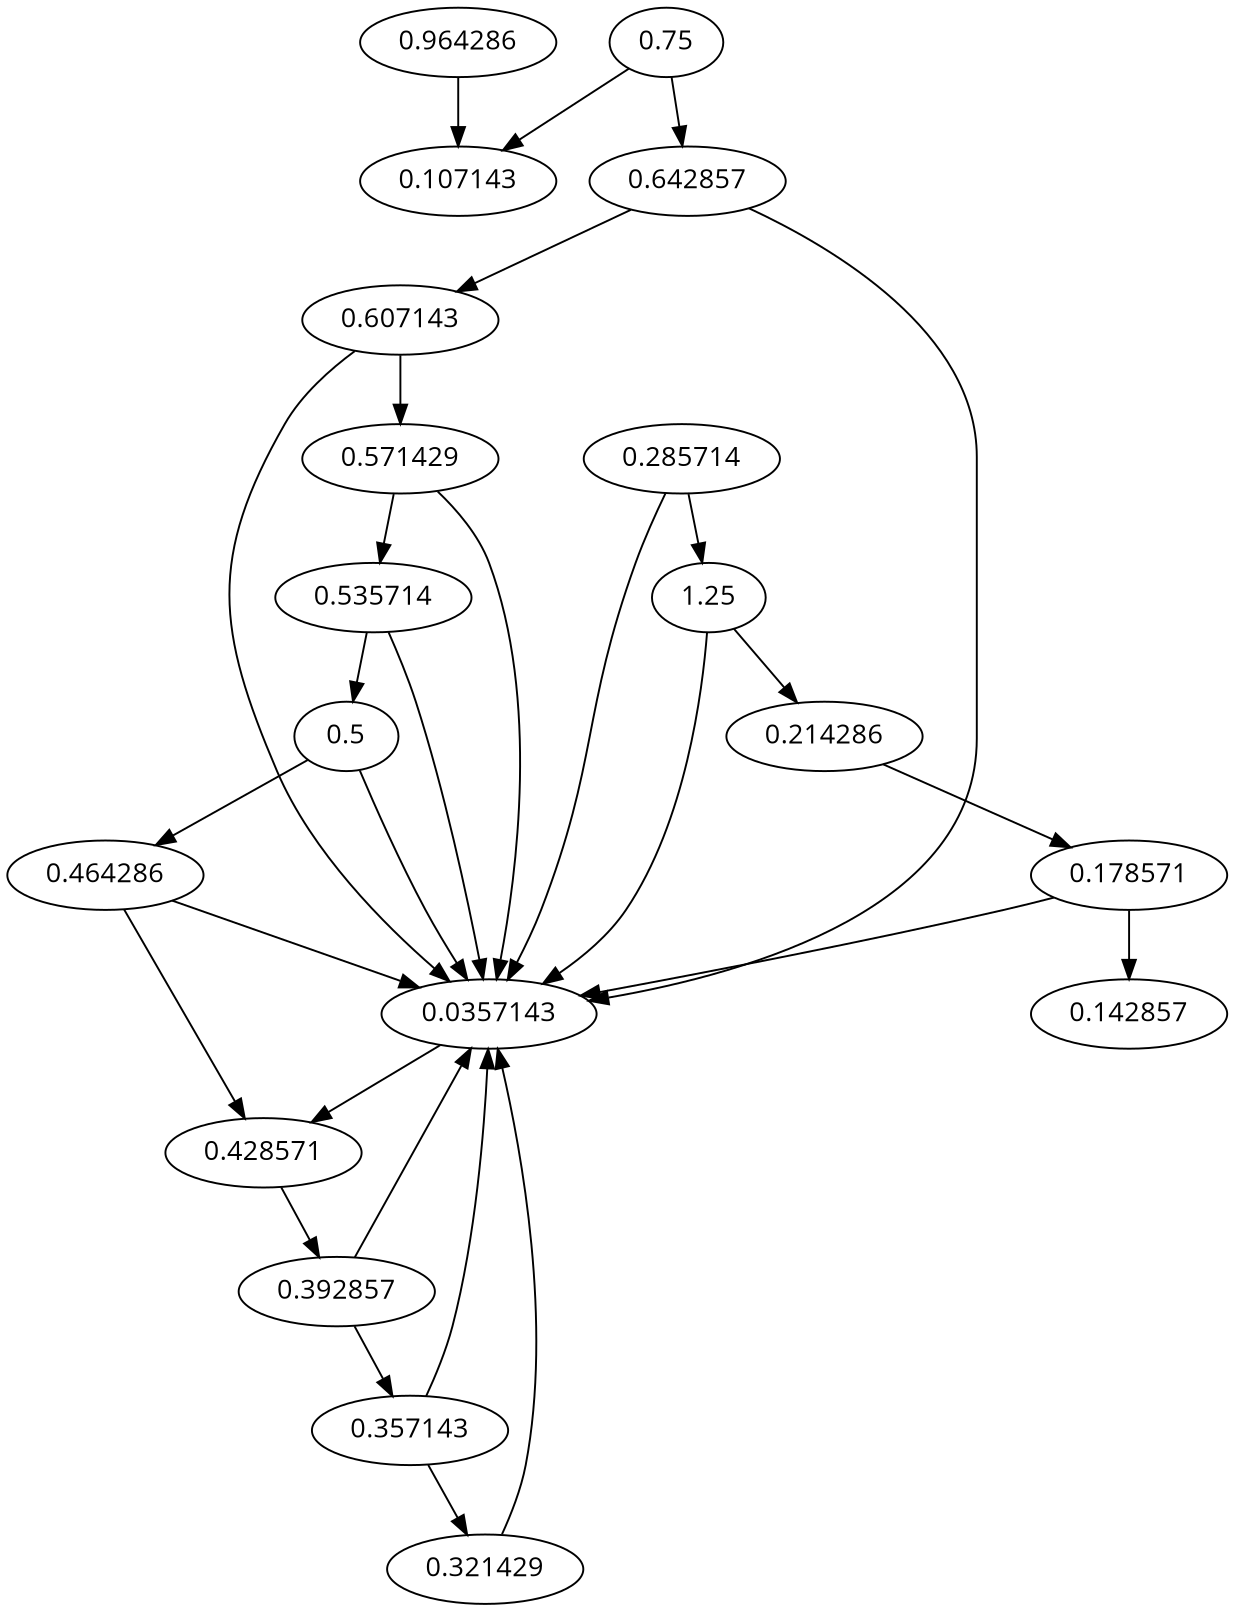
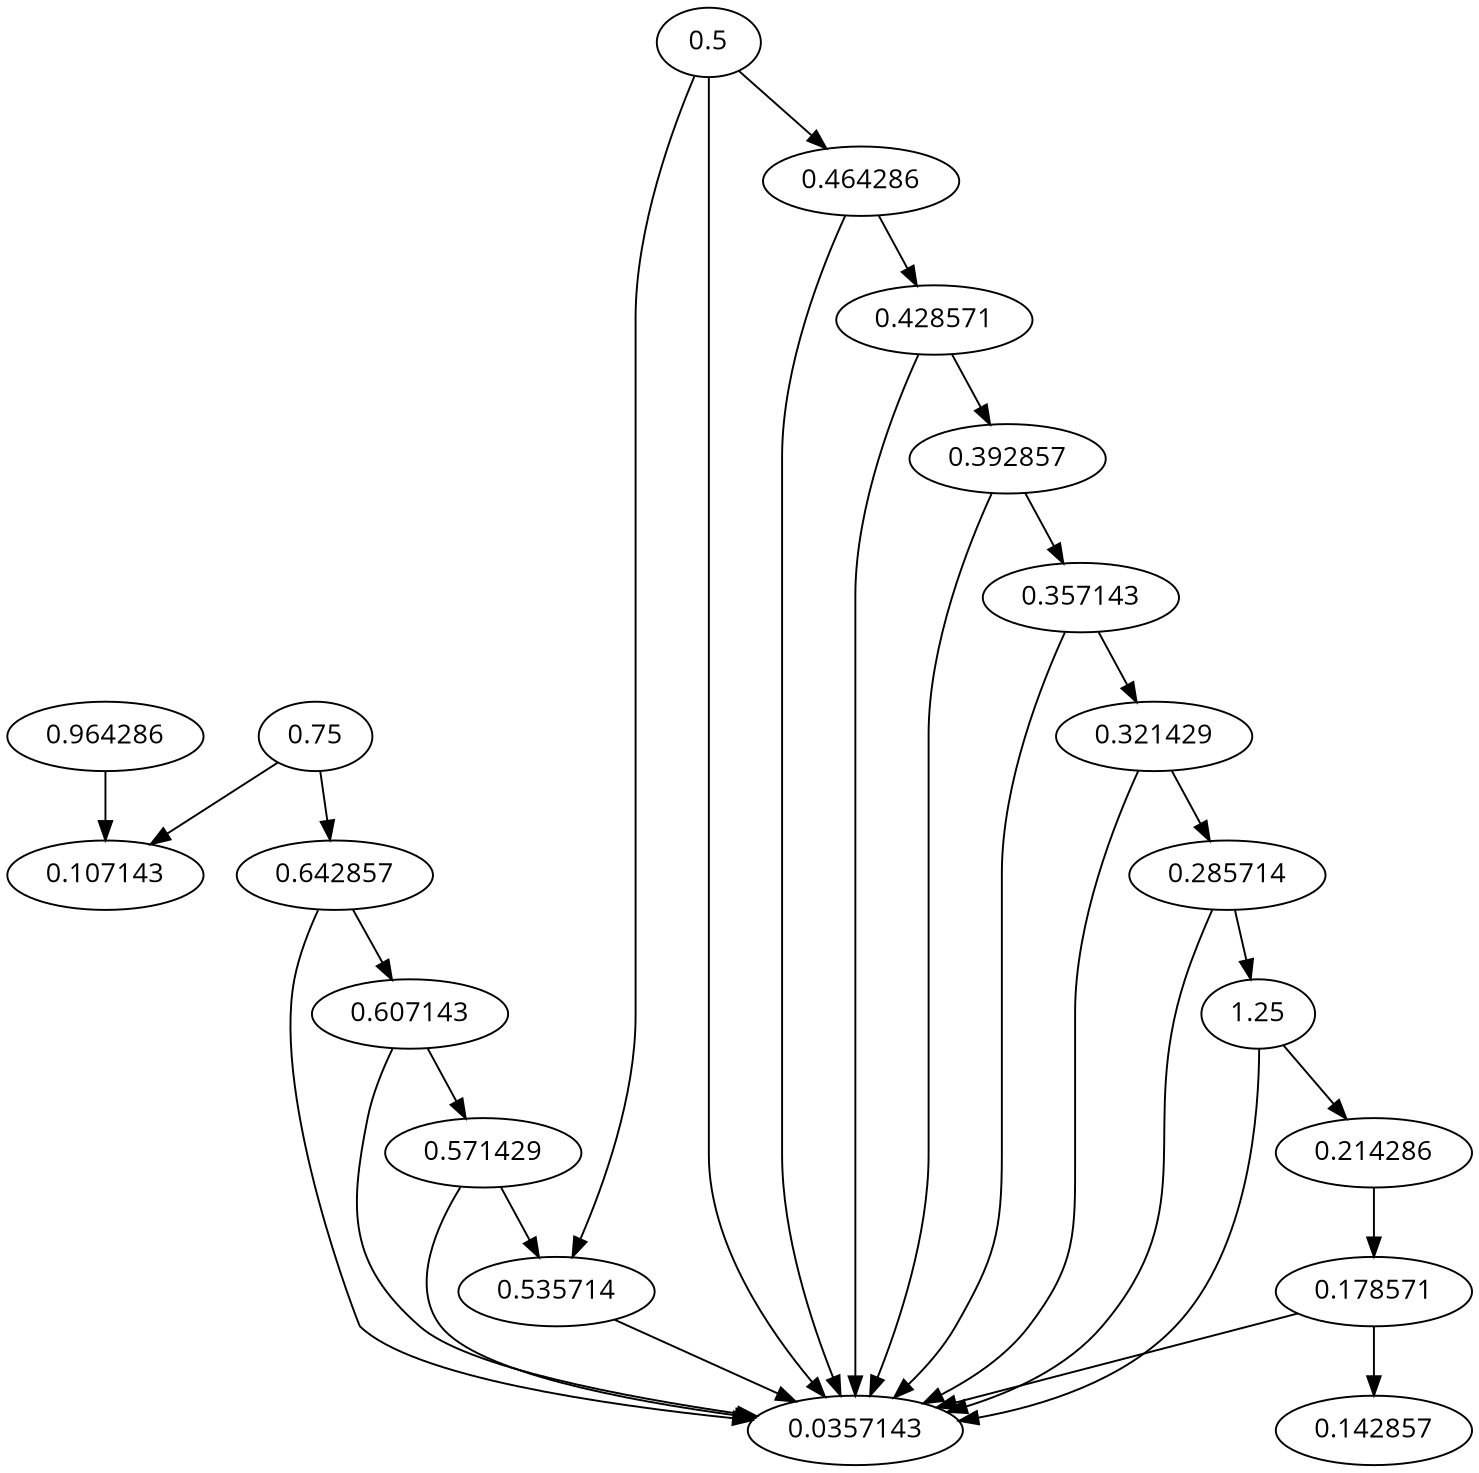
  digraph {
    fontname="Open Sans"
    node [fontname="Open Sans"]
    edge [fontname="Open Sans"]
    0.964286
    0.107143
    0.75
    0.642857
    0.607143
    0.0357143
    0.571429
    0.535714
    0.5
    0.464286
    0.428571
    0.392857
    0.357143
    0.321429
    0.285714
    n16 [label=1.25]
    0.214286
    0.178571
    0.142857
    0.964286 -> 0.107143
    0.75 -> 0.107143
    0.75 -> 0.642857
    0.642857 -> 0.607143
    0.642857 -> 0.0357143
    0.607143 -> 0.0357143
    0.607143 -> 0.571429
    0.571429 -> 0.0357143
    0.571429 -> 0.535714
    0.535714 -> 0.0357143
-   0.535714 -> 0.5
+   0.5 -> 0.535714
    0.5 -> 0.0357143
    0.5 -> 0.464286
    0.464286 -> 0.0357143
    0.464286 -> 0.428571
-   0.0357143 -> 0.428571
+   0.428571 -> 0.0357143
    0.428571 -> 0.392857
    0.392857 -> 0.0357143
    0.392857 -> 0.357143
    0.357143 -> 0.0357143
    0.357143 -> 0.321429
    0.321429 -> 0.0357143
+   0.321429 -> 0.285714
    0.285714 -> 0.0357143
    0.285714 -> n16
    n16 -> 0.0357143
    n16 -> 0.214286
    0.214286 -> 0.178571
    0.178571 -> 0.0357143
    0.178571 -> 0.142857
  }
